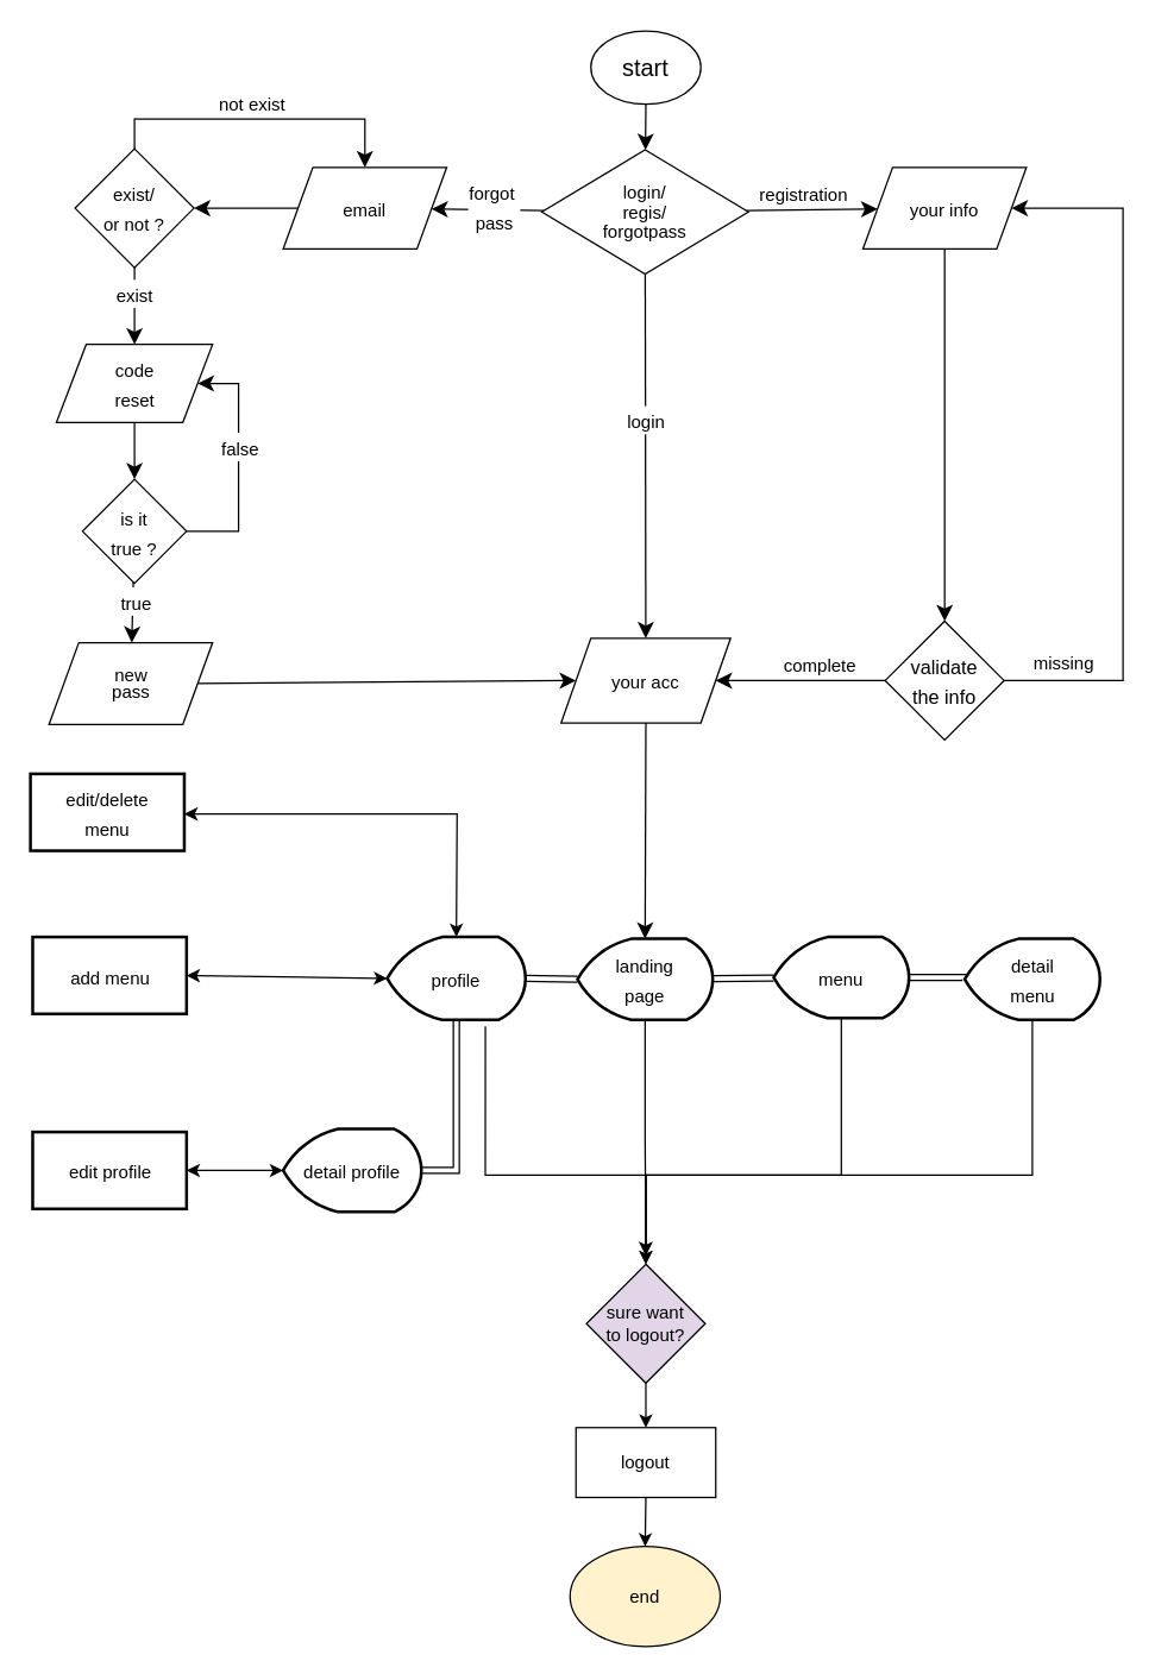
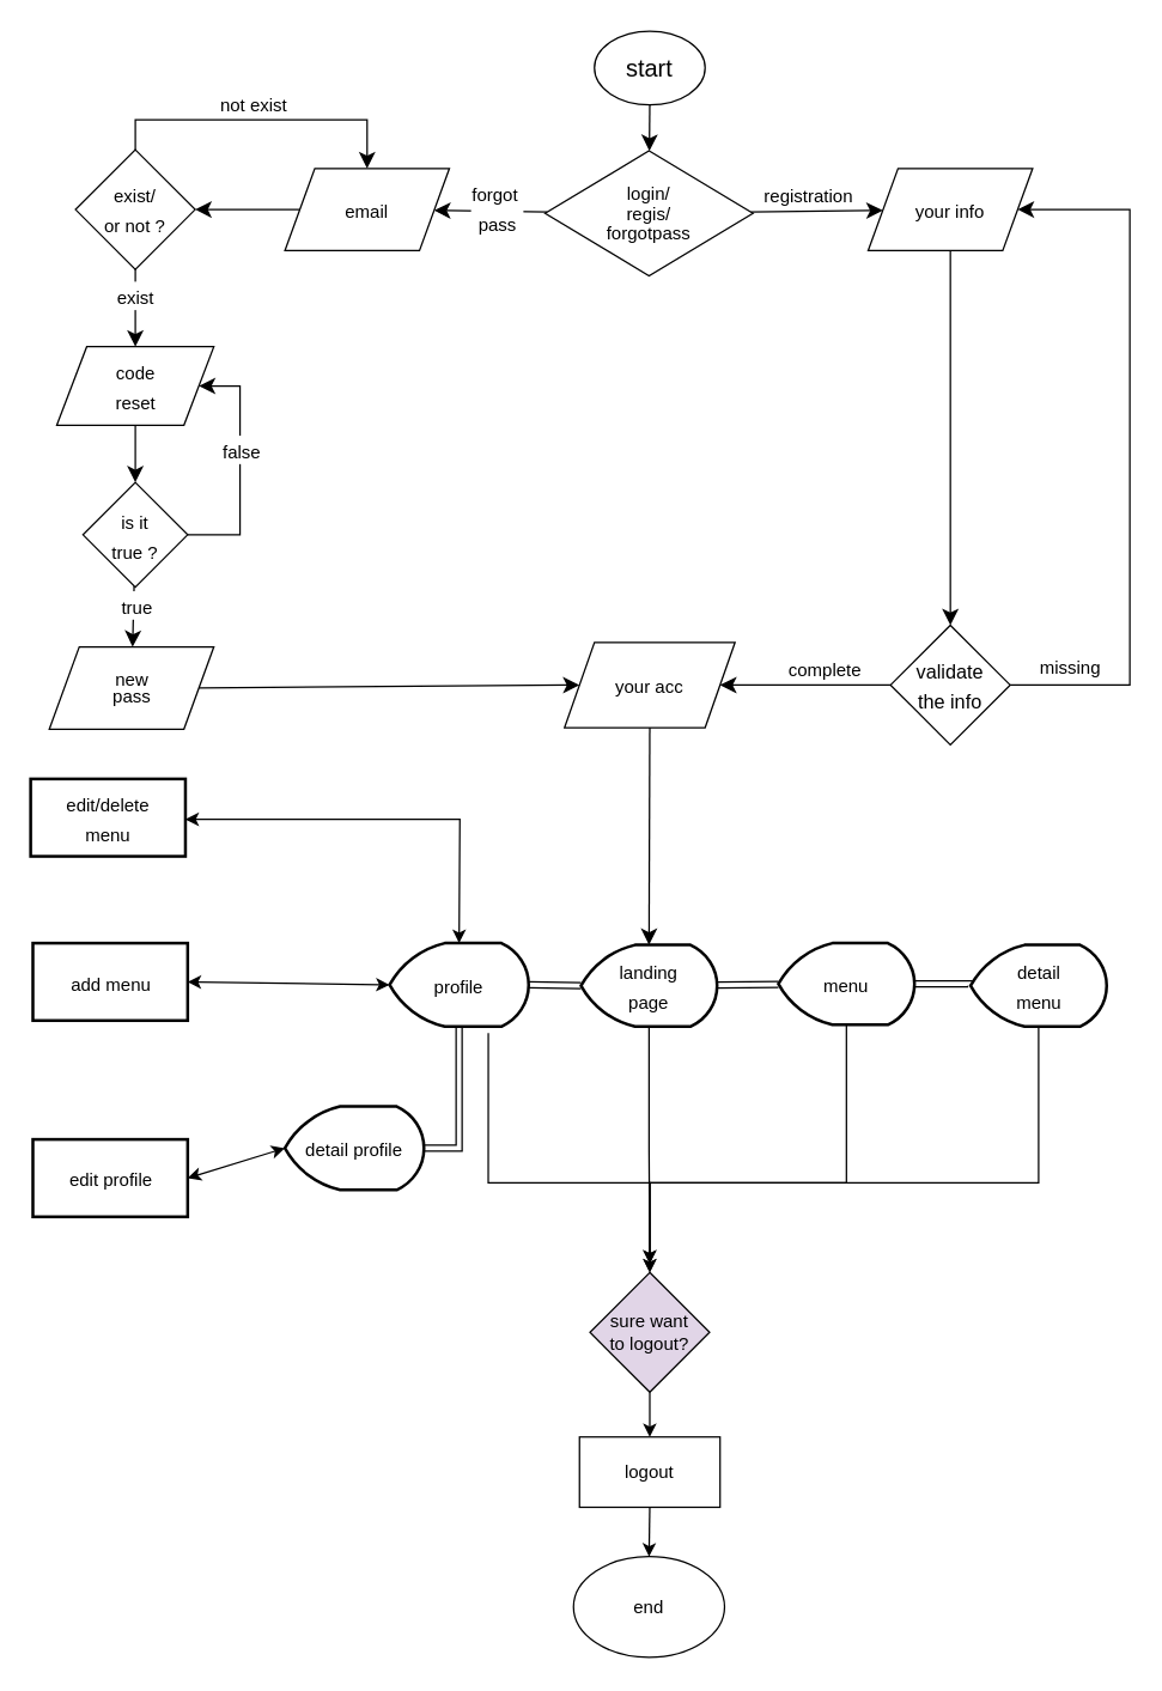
  <mxCell id="0" />
  <mxCell id="1" parent="0" />
  <mxCell id="2" value="" style="edgeStyle=none;curved=1;rounded=0;orthogonalLoop=1;jettySize=auto;html=1;fontSize=12;startSize=8;endSize=8;" parent="1" source="3" target="10" edge="1"><mxGeometry relative="1" as="geometry" /></mxCell>
  <mxCell id="3" value="start" style="ellipse;whiteSpace=wrap;html=1;fontSize=16;" parent="1" vertex="1"><mxGeometry x="397" width="74" height="49.33" as="geometry" y="20" /></mxCell>
- <mxCell id="4" value="" style="edgeStyle=none;curved=1;rounded=0;orthogonalLoop=1;jettySize=auto;html=1;fontSize=12;startSize=8;endSize=8;" parent="1" source="10" target="12" edge="1"><mxGeometry relative="1" as="geometry" /></mxCell>
- <mxCell id="5" value="&lt;font style=&quot;font-size: 12px;&quot;&gt;login&lt;/font&gt;" style="edgeLabel;html=1;align=center;verticalAlign=middle;resizable=0;points=[];fontSize=16;" parent="4" vertex="1" connectable="0"><mxGeometry x="-0.204" y="2" relative="1" as="geometry"><mxPoint x="-2" as="offset" /></mxGeometry></mxCell>
  <mxCell id="6" value="" style="edgeStyle=none;curved=1;rounded=0;orthogonalLoop=1;jettySize=auto;html=1;fontSize=12;startSize=8;endSize=8;" parent="1" source="10" target="14" edge="1"><mxGeometry relative="1" as="geometry" /></mxCell>
  <mxCell id="7" value="&lt;font style=&quot;font-size: 12px;&quot;&gt;registration&lt;/font&gt;" style="edgeLabel;html=1;align=center;verticalAlign=middle;resizable=0;points=[];fontSize=16;" parent="6" vertex="1" connectable="0"><mxGeometry x="0.032" y="-1" relative="1" as="geometry"><mxPoint x="-8" y="-13" as="offset" /></mxGeometry></mxCell>
  <mxCell id="8" value="" style="edgeStyle=none;curved=1;rounded=0;orthogonalLoop=1;jettySize=auto;html=1;fontSize=12;startSize=8;endSize=8;" parent="1" source="10" target="16" edge="1"><mxGeometry relative="1" as="geometry" /></mxCell>
  <mxCell id="9" value="&lt;font style=&quot;font-size: 12px;&quot;&gt;forgot&amp;nbsp;&lt;br&gt;pass&lt;/font&gt;" style="edgeLabel;html=1;align=center;verticalAlign=middle;resizable=0;points=[];fontSize=16;" parent="8" vertex="1" connectable="0"><mxGeometry x="-0.405" y="2" relative="1" as="geometry"><mxPoint x="-11" y="-5" as="offset" /></mxGeometry></mxCell>
  <mxCell id="10" value="&lt;p style=&quot;line-height: 80%;&quot;&gt;&lt;font style=&quot;font-size: 12px;&quot;&gt;login/&lt;br&gt;regis/&lt;br&gt;forgotpass&lt;/font&gt;&lt;/p&gt;" style="rhombus;whiteSpace=wrap;html=1;fontSize=16;" parent="1" vertex="1"><mxGeometry x="364" y="100" width="139" height="83.58" as="geometry" /></mxCell>
  <mxCell id="11" style="edgeStyle=none;curved=1;rounded=0;orthogonalLoop=1;jettySize=auto;html=1;exitX=0.5;exitY=1;exitDx=0;exitDy=0;entryX=0.5;entryY=0;entryDx=0;entryDy=0;entryPerimeter=0;fontSize=12;startSize=8;endSize=8;" parent="1" source="12" target="32" edge="1"><mxGeometry relative="1" as="geometry" /></mxCell>
  <mxCell id="12" value="&lt;font style=&quot;font-size: 12px;&quot;&gt;your acc&lt;/font&gt;" style="shape=parallelogram;perimeter=parallelogramPerimeter;whiteSpace=wrap;html=1;fixedSize=1;fontSize=16;" parent="1" vertex="1"><mxGeometry x="377" y="428.71" width="114" height="57" as="geometry" /></mxCell>
  <mxCell id="13" value="" style="edgeStyle=none;curved=1;rounded=0;orthogonalLoop=1;jettySize=auto;html=1;fontSize=12;startSize=8;endSize=8;" parent="1" source="14" target="20" edge="1"><mxGeometry relative="1" as="geometry" /></mxCell>
  <mxCell id="14" value="&lt;font style=&quot;font-size: 12px;&quot;&gt;your info&lt;/font&gt;" style="shape=parallelogram;perimeter=parallelogramPerimeter;whiteSpace=wrap;html=1;fixedSize=1;fontSize=16;" parent="1" vertex="1"><mxGeometry x="580" y="111.79" width="110" height="55" as="geometry" /></mxCell>
  <mxCell id="15" value="" style="edgeStyle=none;curved=1;rounded=0;orthogonalLoop=1;jettySize=auto;html=1;fontSize=12;startSize=8;endSize=8;" parent="1" source="16" target="26" edge="1"><mxGeometry relative="1" as="geometry" /></mxCell>
  <mxCell id="16" value="&lt;font style=&quot;font-size: 12px;&quot;&gt;email&lt;/font&gt;" style="shape=parallelogram;perimeter=parallelogramPerimeter;whiteSpace=wrap;html=1;fixedSize=1;fontSize=16;" parent="1" vertex="1"><mxGeometry x="190" y="111.79" width="110" height="55" as="geometry" /></mxCell>
  <mxCell id="17" style="edgeStyle=orthogonalEdgeStyle;rounded=0;orthogonalLoop=1;jettySize=auto;html=1;exitX=1;exitY=0.5;exitDx=0;exitDy=0;entryX=1;entryY=0.5;entryDx=0;entryDy=0;fontSize=12;startSize=8;endSize=8;" parent="1" source="20" target="14" edge="1"><mxGeometry relative="1" as="geometry"><mxPoint x="675" y="250" as="targetPoint" /><Array as="points"><mxPoint x="755" y="457" /><mxPoint x="755" y="139" /></Array></mxGeometry></mxCell>
  <mxCell id="18" value="" style="edgeStyle=none;curved=1;rounded=0;orthogonalLoop=1;jettySize=auto;html=1;fontSize=12;startSize=8;endSize=8;" parent="1" source="20" target="12" edge="1"><mxGeometry relative="1" as="geometry" /></mxCell>
  <mxCell id="19" value="&lt;font style=&quot;font-size: 12px;&quot;&gt;complete&lt;/font&gt;" style="edgeLabel;html=1;align=center;verticalAlign=middle;resizable=0;points=[];fontSize=16;" parent="18" vertex="1" connectable="0"><mxGeometry x="-0.207" y="-1" relative="1" as="geometry"><mxPoint y="-11" as="offset" /></mxGeometry></mxCell>
  <mxCell id="20" value="&lt;font style=&quot;font-size: 13px;&quot;&gt;validate&lt;br&gt;the info&lt;br&gt;&lt;/font&gt;" style="rhombus;whiteSpace=wrap;html=1;fontSize=16;" parent="1" vertex="1"><mxGeometry x="595" y="417.21" width="80" height="80" as="geometry" /></mxCell>
  <mxCell id="21" value="&lt;font style=&quot;font-size: 12px;&quot;&gt;missing&lt;/font&gt;" style="text;html=1;align=center;verticalAlign=middle;resizable=0;points=[];autosize=1;strokeColor=none;fillColor=none;fontSize=16;rotation=0;" parent="1" vertex="1"><mxGeometry x="685" y="428.71" width="60" height="30" as="geometry" /></mxCell>
  <mxCell id="22" value="" style="edgeStyle=none;curved=1;rounded=0;orthogonalLoop=1;jettySize=auto;html=1;fontSize=12;startSize=8;endSize=8;" parent="1" source="26" target="28" edge="1"><mxGeometry relative="1" as="geometry" /></mxCell>
  <mxCell id="23" value="&lt;font style=&quot;font-size: 12px;&quot;&gt;exist&lt;/font&gt;" style="edgeLabel;html=1;align=center;verticalAlign=middle;resizable=0;points=[];fontSize=16;" parent="22" vertex="1" connectable="0"><mxGeometry x="-0.341" y="-1" relative="1" as="geometry"><mxPoint as="offset" /></mxGeometry></mxCell>
  <mxCell id="24" style="edgeStyle=orthogonalEdgeStyle;rounded=0;orthogonalLoop=1;jettySize=auto;html=1;exitX=0.5;exitY=0;exitDx=0;exitDy=0;entryX=0.5;entryY=0;entryDx=0;entryDy=0;fontSize=12;startSize=8;endSize=8;" parent="1" source="26" target="16" edge="1"><mxGeometry relative="1" as="geometry" /></mxCell>
  <mxCell id="25" value="&lt;font style=&quot;font-size: 12px;&quot;&gt;not exist&lt;/font&gt;" style="edgeLabel;html=1;align=center;verticalAlign=middle;resizable=0;points=[];fontSize=16;" parent="24" vertex="1" connectable="0"><mxGeometry x="-0.055" y="2" relative="1" as="geometry"><mxPoint y="-10" as="offset" /></mxGeometry></mxCell>
  <mxCell id="26" value="&lt;font style=&quot;font-size: 12px;&quot;&gt;exist/&lt;br&gt;or not ?&lt;/font&gt;" style="rhombus;whiteSpace=wrap;html=1;fontSize=16;" parent="1" vertex="1"><mxGeometry x="50" y="99.29" width="80" height="80" as="geometry" /></mxCell>
  <mxCell id="27" value="" style="edgeStyle=none;curved=1;rounded=0;orthogonalLoop=1;jettySize=auto;html=1;fontSize=12;startSize=8;endSize=8;" parent="1" source="28" target="37" edge="1"><mxGeometry relative="1" as="geometry" /></mxCell>
  <mxCell id="28" value="&lt;font style=&quot;font-size: 12px;&quot;&gt;code &lt;br&gt;reset&lt;/font&gt;" style="shape=parallelogram;perimeter=parallelogramPerimeter;whiteSpace=wrap;html=1;fixedSize=1;fontSize=16;" parent="1" vertex="1"><mxGeometry x="37.5" y="231" width="105" height="52.5" as="geometry" /></mxCell>
  <mxCell id="29" style="edgeStyle=none;curved=1;rounded=0;orthogonalLoop=1;jettySize=auto;html=1;exitX=0;exitY=0.5;exitDx=0;exitDy=0;exitPerimeter=0;entryX=1;entryY=0.5;entryDx=0;entryDy=0;entryPerimeter=0;fontSize=12;shape=link;" parent="1" source="32" target="42" edge="1"><mxGeometry relative="1" as="geometry" /></mxCell>
  <mxCell id="30" value="" style="edgeStyle=none;curved=1;rounded=0;orthogonalLoop=1;jettySize=auto;html=1;fontSize=12;shape=link;" parent="1" source="32" target="45" edge="1"><mxGeometry relative="1" as="geometry" /></mxCell>
  <mxCell id="31" style="edgeStyle=orthogonalEdgeStyle;rounded=0;orthogonalLoop=1;jettySize=auto;html=1;exitX=0.5;exitY=1;exitDx=0;exitDy=0;exitPerimeter=0;entryX=0.5;entryY=-0.072;entryDx=0;entryDy=0;entryPerimeter=0;" edge="1" parent="1" source="32" target="56"><mxGeometry relative="1" as="geometry" /></mxCell>
  <mxCell id="32" value="&lt;font style=&quot;font-size: 12px;&quot;&gt;landing&lt;br&gt;page&lt;/font&gt;" style="strokeWidth=2;html=1;shape=mxgraph.flowchart.display;whiteSpace=wrap;fontSize=16;" parent="1" vertex="1"><mxGeometry x="388" y="631" width="91" height="54.6" as="geometry" /></mxCell>
  <mxCell id="33" style="edgeStyle=orthogonalEdgeStyle;rounded=0;orthogonalLoop=1;jettySize=auto;html=1;exitX=1;exitY=0.5;exitDx=0;exitDy=0;entryX=1;entryY=0.5;entryDx=0;entryDy=0;fontSize=12;startSize=8;endSize=8;" parent="1" source="37" target="28" edge="1"><mxGeometry relative="1" as="geometry"><Array as="points"><mxPoint x="160" y="357" /><mxPoint x="160" y="257" /></Array></mxGeometry></mxCell>
  <mxCell id="34" value="&lt;font style=&quot;font-size: 12px;&quot;&gt;false&lt;/font&gt;" style="edgeLabel;html=1;align=center;verticalAlign=middle;resizable=0;points=[];fontSize=16;" parent="33" vertex="1" connectable="0"><mxGeometry x="0.133" relative="1" as="geometry"><mxPoint as="offset" /></mxGeometry></mxCell>
  <mxCell id="35" value="" style="edgeStyle=none;curved=1;rounded=0;orthogonalLoop=1;jettySize=auto;html=1;fontSize=12;startSize=8;endSize=8;" parent="1" source="37" target="39" edge="1"><mxGeometry relative="1" as="geometry" /></mxCell>
  <mxCell id="36" value="&lt;font style=&quot;font-size: 12px;&quot;&gt;true&lt;/font&gt;" style="edgeLabel;html=1;align=center;verticalAlign=middle;resizable=0;points=[];fontSize=16;" parent="35" vertex="1" connectable="0"><mxGeometry x="-0.355" y="2" relative="1" as="geometry"><mxPoint as="offset" /></mxGeometry></mxCell>
  <mxCell id="37" value="&lt;font style=&quot;font-size: 12px;&quot;&gt;is it&lt;br&gt;true ?&lt;/font&gt;" style="rhombus;whiteSpace=wrap;html=1;fontSize=16;" parent="1" vertex="1"><mxGeometry x="55" y="321.71" width="70" height="70" as="geometry" /></mxCell>
  <mxCell id="38" style="edgeStyle=none;curved=1;rounded=0;orthogonalLoop=1;jettySize=auto;html=1;exitX=1;exitY=0.5;exitDx=0;exitDy=0;entryX=0;entryY=0.5;entryDx=0;entryDy=0;fontSize=12;startSize=8;endSize=8;" parent="1" source="39" target="12" edge="1"><mxGeometry relative="1" as="geometry" /></mxCell>
  <mxCell id="39" value="&lt;p style=&quot;line-height: 90%; font-size: 12px;&quot;&gt;new&lt;br&gt;pass&lt;br&gt;&lt;/p&gt;" style="shape=parallelogram;perimeter=parallelogramPerimeter;whiteSpace=wrap;html=1;fixedSize=1;fontSize=16;" parent="1" vertex="1"><mxGeometry x="32.5" y="431.71" width="110" height="55" as="geometry" /></mxCell>
  <mxCell id="40" style="edgeStyle=orthogonalEdgeStyle;rounded=0;orthogonalLoop=1;jettySize=auto;html=1;entryX=0.5;entryY=0;entryDx=0;entryDy=0;exitX=0.71;exitY=1.079;exitDx=0;exitDy=0;exitPerimeter=0;" edge="1" parent="1" source="42" target="56"><mxGeometry relative="1" as="geometry"><mxPoint x="350" y="690" as="sourcePoint" /><mxPoint x="434" y="887" as="targetPoint" /><Array as="points"><mxPoint x="326" y="790" /><mxPoint x="434" y="790" /></Array></mxGeometry></mxCell>
  <mxCell id="41" style="edgeStyle=orthogonalEdgeStyle;rounded=0;orthogonalLoop=1;jettySize=auto;html=1;exitX=0.5;exitY=1;exitDx=0;exitDy=0;exitPerimeter=0;entryX=1;entryY=0.5;entryDx=0;entryDy=0;entryPerimeter=0;shape=link;" edge="1" parent="1" source="42" target="50"><mxGeometry relative="1" as="geometry" /></mxCell>
  <mxCell id="42" value="&lt;font style=&quot;font-size: 12px;&quot;&gt;profile&lt;/font&gt;" style="strokeWidth=2;html=1;shape=mxgraph.flowchart.display;whiteSpace=wrap;fontSize=16;" parent="1" vertex="1"><mxGeometry x="260" y="629.8" width="93" height="55.8" as="geometry" /></mxCell>
  <mxCell id="43" style="edgeStyle=orthogonalEdgeStyle;rounded=0;orthogonalLoop=1;jettySize=auto;html=1;exitX=1;exitY=0.5;exitDx=0;exitDy=0;exitPerimeter=0;entryX=0;entryY=0.5;entryDx=0;entryDy=0;entryPerimeter=0;shape=link;" edge="1" parent="1" source="45" target="47"><mxGeometry relative="1" as="geometry" /></mxCell>
  <mxCell id="44" style="edgeStyle=orthogonalEdgeStyle;rounded=0;orthogonalLoop=1;jettySize=auto;html=1;exitX=0.5;exitY=1;exitDx=0;exitDy=0;exitPerimeter=0;entryX=0.5;entryY=-0.075;entryDx=0;entryDy=0;entryPerimeter=0;" edge="1" parent="1" source="45" target="56"><mxGeometry relative="1" as="geometry"><Array as="points"><mxPoint x="566" y="790" /><mxPoint x="434" y="790" /></Array></mxGeometry></mxCell>
  <mxCell id="45" value="&lt;span style=&quot;font-size: 12px;&quot;&gt;menu&lt;/span&gt;" style="strokeWidth=2;html=1;shape=mxgraph.flowchart.display;whiteSpace=wrap;fontSize=16;" parent="1" vertex="1"><mxGeometry x="520" y="629.8" width="91" height="54.6" as="geometry" /></mxCell>
  <mxCell id="46" style="edgeStyle=orthogonalEdgeStyle;rounded=0;orthogonalLoop=1;jettySize=auto;html=1;exitX=0.5;exitY=1;exitDx=0;exitDy=0;exitPerimeter=0;entryX=0.5;entryY=0;entryDx=0;entryDy=0;" edge="1" parent="1" source="47" target="56"><mxGeometry relative="1" as="geometry"><Array as="points"><mxPoint x="694" y="790" /><mxPoint x="434" y="790" /></Array></mxGeometry></mxCell>
  <mxCell id="47" value="&lt;span style=&quot;font-size: 12px;&quot;&gt;detail&lt;br&gt;menu&lt;/span&gt;" style="strokeWidth=2;html=1;shape=mxgraph.flowchart.display;whiteSpace=wrap;fontSize=16;" vertex="1" parent="1"><mxGeometry x="648.5" y="631" width="91" height="54.6" as="geometry" /></mxCell>
  <mxCell id="48" value="" style="endArrow=classic;startArrow=classic;html=1;rounded=0;entryX=0;entryY=0.5;entryDx=0;entryDy=0;entryPerimeter=0;exitX=1;exitY=0.5;exitDx=0;exitDy=0;" edge="1" parent="1" source="54" target="42"><mxGeometry width="50" height="50" relative="1" as="geometry"><mxPoint x="190" y="658" as="sourcePoint" /><mxPoint x="259.5" y="650" as="targetPoint" /></mxGeometry></mxCell>
  <mxCell id="49" value="" style="endArrow=classic;startArrow=classic;html=1;rounded=0;entryX=0.5;entryY=0;entryDx=0;entryDy=0;entryPerimeter=0;exitX=1;exitY=0.522;exitDx=0;exitDy=0;exitPerimeter=0;" edge="1" parent="1" source="53" target="42"><mxGeometry width="50" height="50" relative="1" as="geometry"><mxPoint x="199.5" y="547.375" as="sourcePoint" /><mxPoint x="270" y="658" as="targetPoint" /><Array as="points"><mxPoint x="307" y="547" /></Array></mxGeometry></mxCell>
- <mxCell id="50" value="&lt;font style=&quot;font-size: 12px;&quot;&gt;detail profile&lt;/font&gt;" style="strokeWidth=2;html=1;shape=mxgraph.flowchart.display;whiteSpace=wrap;fontSize=16;" vertex="1" parent="1"><mxGeometry x="190" y="759" width="93" height="55.8" as="geometry" /></mxCell>
+ <mxCell id="50" value="&lt;font style=&quot;font-size: 12px;&quot;&gt;detail profile&lt;/font&gt;" style="strokeWidth=2;html=1;shape=mxgraph.flowchart.display;whiteSpace=wrap;fontSize=16;" vertex="1" parent="1"><mxGeometry x="190" y="739" width="93" height="55.8" as="geometry" /></mxCell>
  <mxCell id="51" value="&lt;font style=&quot;font-size: 12px;&quot;&gt;edit profile&lt;/font&gt;" style="whiteSpace=wrap;html=1;fontSize=16;strokeWidth=2;" vertex="1" parent="1"><mxGeometry x="21.5" y="761.03" width="103.5" height="51.75" as="geometry" /></mxCell>
  <mxCell id="52" value="" style="endArrow=classic;startArrow=classic;html=1;rounded=0;exitX=1;exitY=0.5;exitDx=0;exitDy=0;entryX=0;entryY=0.5;entryDx=0;entryDy=0;entryPerimeter=0;" edge="1" parent="1" source="51" target="50"><mxGeometry width="50" height="50" relative="1" as="geometry"><mxPoint x="130" y="869" as="sourcePoint" /><mxPoint x="180" y="819" as="targetPoint" /></mxGeometry></mxCell>
  <mxCell id="53" value="&lt;font style=&quot;font-size: 12px;&quot;&gt;edit/delete&lt;br&gt;menu&lt;br&gt;&lt;/font&gt;" style="whiteSpace=wrap;html=1;fontSize=16;strokeWidth=2;" vertex="1" parent="1"><mxGeometry y="520" width="103.5" height="51.75" as="geometry" x="20" /></mxCell>
  <mxCell id="54" value="&lt;font style=&quot;font-size: 12px;&quot;&gt;add menu&lt;br&gt;&lt;/font&gt;" style="whiteSpace=wrap;html=1;fontSize=16;strokeWidth=2;" vertex="1" parent="1"><mxGeometry x="21.5" y="629.8" width="103.5" height="51.75" as="geometry" /></mxCell>
  <mxCell id="55" value="" style="edgeStyle=orthogonalEdgeStyle;rounded=0;orthogonalLoop=1;jettySize=auto;html=1;" edge="1" parent="1" source="56" target="58"><mxGeometry relative="1" as="geometry" /></mxCell>
  <mxCell id="56" value="sure want&lt;br&gt;to logout?" style="rhombus;whiteSpace=wrap;html=1;fillColor=#e1d5e7;" vertex="1" parent="1"><mxGeometry x="394" y="850" width="80" height="80" as="geometry" /></mxCell>
  <mxCell id="57" style="edgeStyle=orthogonalEdgeStyle;rounded=0;orthogonalLoop=1;jettySize=auto;html=1;exitX=0.5;exitY=1;exitDx=0;exitDy=0;entryX=0.5;entryY=0;entryDx=0;entryDy=0;" edge="1" parent="1" source="58" target="59"><mxGeometry relative="1" as="geometry" /></mxCell>
  <mxCell id="58" value="logout" style="whiteSpace=wrap;html=1;" vertex="1" parent="1"><mxGeometry x="387" y="960" width="94" height="47" as="geometry" /></mxCell>
- <mxCell id="59" value="end" style="ellipse;whiteSpace=wrap;html=1;fillColor=#fff2cc;" vertex="1" parent="1"><mxGeometry x="383" y="1040" width="101" height="67.33" as="geometry" /></mxCell>
+ <mxCell id="59" value="end" style="ellipse;whiteSpace=wrap;html=1;" vertex="1" parent="1"><mxGeometry x="383" y="1040" width="101" height="67.33" as="geometry" /></mxCell>
